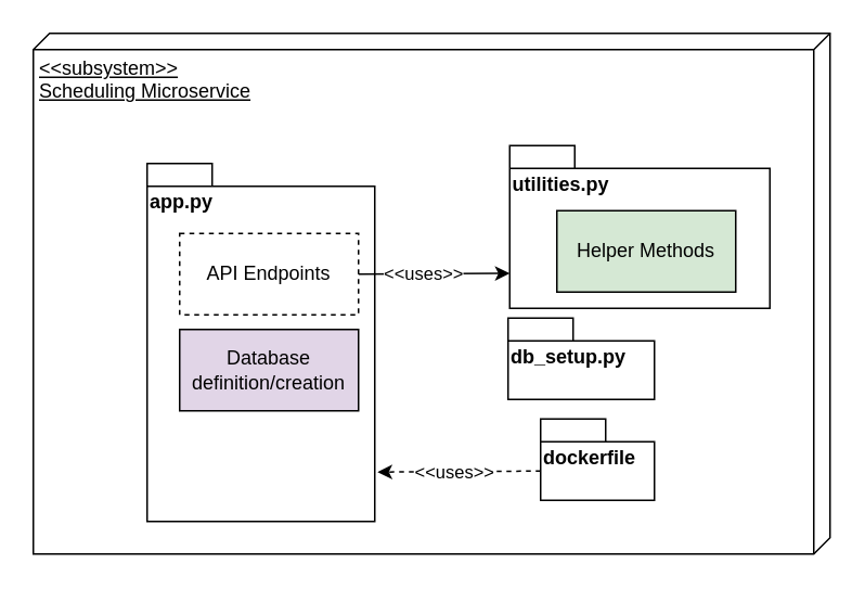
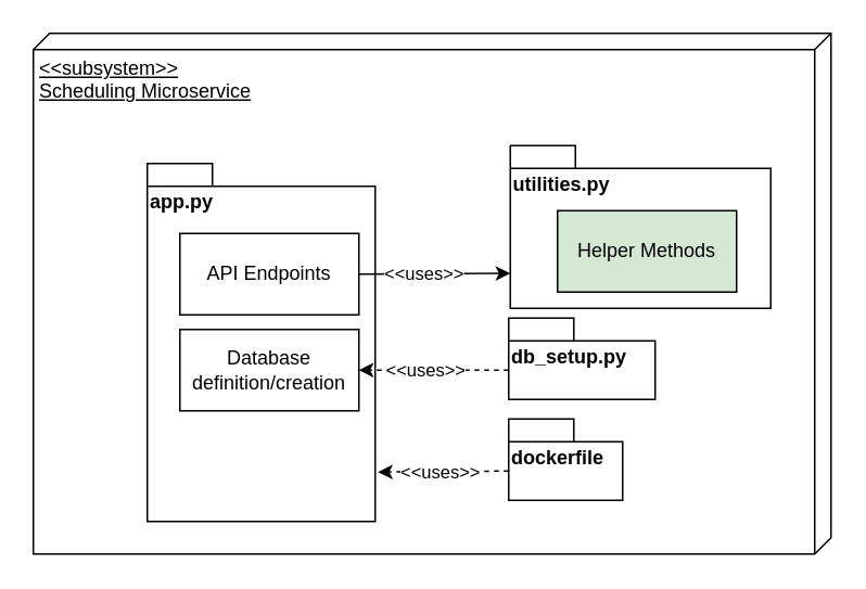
  <mxCell id="0" />
  <mxCell id="1" parent="0" />
  <mxCell id="2" value="&amp;lt;&amp;lt;subsystem&amp;gt;&amp;gt;&lt;br&gt;Scheduling Microservice" style="verticalAlign=top;align=left;spacingTop=8;spacingLeft=2;spacingRight=12;shape=cube;size=10;direction=south;fontStyle=4;html=1;whiteSpace=wrap;" vertex="1" parent="1"><mxGeometry x="20" y="20" width="490" height="320" as="geometry" /></mxCell>
  <mxCell id="3" value="app.py" style="shape=folder;fontStyle=1;spacingTop=10;tabWidth=40;tabHeight=14;tabPosition=left;html=1;whiteSpace=wrap;align=left;verticalAlign=top;" vertex="1" parent="1"><mxGeometry x="90" y="100" width="140" height="220" as="geometry" /></mxCell>
- <mxCell id="4" value="API Endpoints" style="html=1;whiteSpace=wrap;dashed=1;" vertex="1" parent="1"><mxGeometry x="110" y="143" width="110" height="50" as="geometry" /></mxCell>
- <mxCell id="5" value="dockerfile" style="shape=folder;fontStyle=1;spacingTop=10;tabWidth=40;tabHeight=14;tabPosition=left;html=1;whiteSpace=wrap;verticalAlign=top;align=left;" vertex="1" parent="1"><mxGeometry x="332" y="257" width="70" height="50" as="geometry" /></mxCell>
+ <mxCell id="4" value="API Endpoints" style="html=1;whiteSpace=wrap;" vertex="1" parent="1"><mxGeometry x="110" y="143" width="110" height="50" as="geometry" /></mxCell>
+ <mxCell id="5" value="dockerfile" style="shape=folder;fontStyle=1;spacingTop=10;tabWidth=40;tabHeight=14;tabPosition=left;html=1;whiteSpace=wrap;verticalAlign=top;align=left;" vertex="1" parent="1"><mxGeometry x="312" y="257" width="70" height="50" as="geometry" /></mxCell>
  <mxCell id="6" value="db_setup.py" style="shape=folder;fontStyle=1;spacingTop=10;tabWidth=40;tabHeight=14;tabPosition=left;html=1;whiteSpace=wrap;align=left;verticalAlign=top;" vertex="1" parent="1"><mxGeometry x="312" y="195" width="90" height="50" as="geometry" /></mxCell>
  <mxCell id="7" value="utilities.py" style="shape=folder;fontStyle=1;spacingTop=10;tabWidth=40;tabHeight=14;tabPosition=left;html=1;whiteSpace=wrap;align=left;verticalAlign=top;" vertex="1" parent="1"><mxGeometry x="313" y="89" width="160" height="100" as="geometry" /></mxCell>
  <mxCell id="8" value="Helper Methods" style="html=1;whiteSpace=wrap;fillColor=#d5e8d4;" vertex="1" parent="1"><mxGeometry x="342" y="129" width="110" height="50" as="geometry" /></mxCell>
- <mxCell id="9" value="Database definition/creation" style="html=1;whiteSpace=wrap;fillColor=#e1d5e7;" vertex="1" parent="1"><mxGeometry x="110" y="202" width="110" height="50" as="geometry" /></mxCell>
+ <mxCell id="9" value="Database definition/creation" style="html=1;whiteSpace=wrap;" vertex="1" parent="1"><mxGeometry x="110" y="202" width="110" height="50" as="geometry" /></mxCell>
+ <mxCell id="10" value="" style="endArrow=classic;html=1;rounded=0;entryX=1;entryY=0.5;entryDx=0;entryDy=0;dashed=1;exitX=0;exitY=0;exitDx=0;exitDy=32;exitPerimeter=0;" edge="1" parent="1" source="6" target="9"><mxGeometry width="50" height="50" relative="1" as="geometry"><mxPoint x="330" y="210" as="sourcePoint" /><mxPoint x="380" y="160" as="targetPoint" /></mxGeometry></mxCell>
+ <mxCell id="11" value="&amp;lt;&amp;lt;uses&amp;gt;&amp;gt;" style="edgeLabel;html=1;align=center;verticalAlign=middle;resizable=0;points=[];" vertex="1" connectable="0" parent="10"><mxGeometry x="0.13" y="-1" relative="1" as="geometry"><mxPoint as="offset" /></mxGeometry></mxCell>
  <mxCell id="12" value="" style="endArrow=classic;html=1;rounded=0;exitX=1;exitY=0.5;exitDx=0;exitDy=0;entryX=0;entryY=0;entryDx=0;entryDy=78.5;entryPerimeter=0;dashed=0;" edge="1" parent="1" source="4" target="7"><mxGeometry width="50" height="50" relative="1" as="geometry"><mxPoint x="330" y="210" as="sourcePoint" /><mxPoint x="380" y="160" as="targetPoint" /></mxGeometry></mxCell>
  <mxCell id="13" value="&amp;lt;&amp;lt;uses&amp;gt;&amp;gt;" style="edgeLabel;html=1;align=center;verticalAlign=middle;resizable=0;points=[];" vertex="1" connectable="0" parent="12"><mxGeometry x="-0.14" relative="1" as="geometry"><mxPoint as="offset" /></mxGeometry></mxCell>
  <mxCell id="14" value="" style="endArrow=classic;html=1;rounded=0;entryX=1.012;entryY=0.862;entryDx=0;entryDy=0;dashed=1;exitX=0;exitY=0;exitDx=0;exitDy=32;exitPerimeter=0;entryPerimeter=0;" edge="1" parent="1" source="5" target="3"><mxGeometry width="50" height="50" relative="1" as="geometry"><mxPoint x="280" y="237" as="sourcePoint" /><mxPoint x="230" y="237" as="targetPoint" /></mxGeometry></mxCell>
  <mxCell id="15" value="&amp;lt;&amp;lt;uses&amp;gt;&amp;gt;" style="edgeLabel;html=1;align=center;verticalAlign=middle;resizable=0;points=[];" vertex="1" connectable="0" parent="14"><mxGeometry x="0.071" relative="1" as="geometry"><mxPoint as="offset" /></mxGeometry></mxCell>
